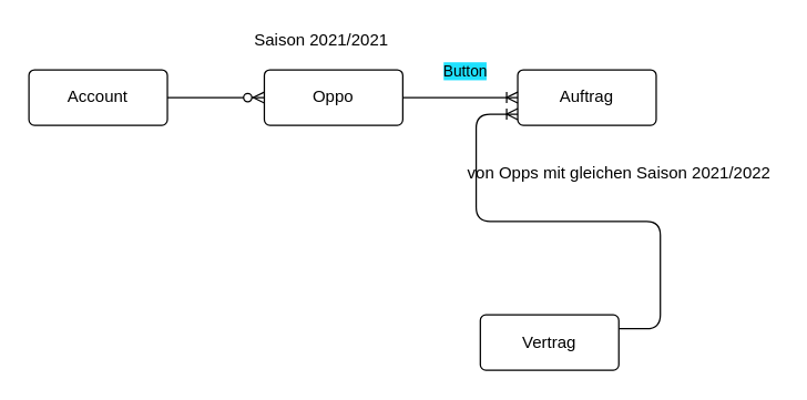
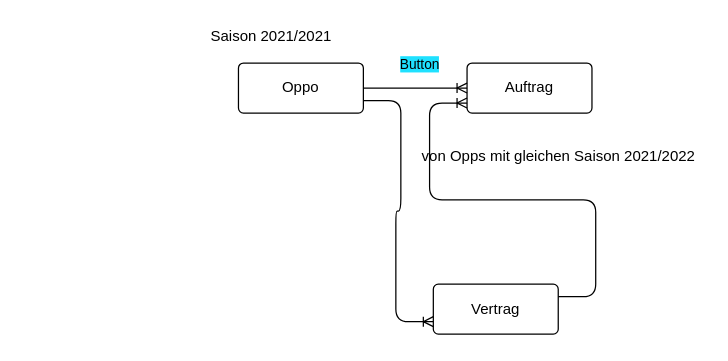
  <mxCell id="0" />
  <mxCell id="1" parent="0" />
  <mxCell id="2" value="Oppo" style="rounded=1;arcSize=10;whiteSpace=wrap;html=1;align=center;" vertex="1" parent="1"><mxGeometry x="190" y="50" width="100" height="40" as="geometry" /></mxCell>
  <mxCell id="3" value="Auftrag" style="rounded=1;arcSize=10;whiteSpace=wrap;html=1;align=center;" vertex="1" parent="1"><mxGeometry x="373" y="50" width="100" height="40" as="geometry" /></mxCell>
- <mxCell id="4" value="Account" style="rounded=1;arcSize=10;whiteSpace=wrap;html=1;align=center;" vertex="1" parent="1"><mxGeometry x="20" y="50" width="100" height="40" as="geometry" /></mxCell>
- <mxCell id="5" value="" style="edgeStyle=entityRelationEdgeStyle;fontSize=12;html=1;endArrow=ERzeroToMany;endFill=1;entryX=0;entryY=0.5;entryDx=0;entryDy=0;exitX=1;exitY=0.5;exitDx=0;exitDy=0;" edge="1" parent="1" source="4" target="2"><mxGeometry width="100" height="100" relative="1" as="geometry"><mxPoint x="300" y="80" as="sourcePoint" /><mxPoint x="400" y="-20" as="targetPoint" /></mxGeometry></mxCell>
  <mxCell id="6" value="Vertrag" style="rounded=1;arcSize=10;whiteSpace=wrap;html=1;align=center;" vertex="1" parent="1"><mxGeometry x="346" y="227" width="100" height="40" as="geometry" /></mxCell>
  <mxCell id="7" value="" style="edgeStyle=entityRelationEdgeStyle;fontSize=12;html=1;endArrow=ERoneToMany;exitX=1;exitY=0.5;exitDx=0;exitDy=0;entryX=0;entryY=0.5;entryDx=0;entryDy=0;" edge="1" parent="1" source="2" target="3"><mxGeometry width="100" height="100" relative="1" as="geometry"><mxPoint x="300" y="80" as="sourcePoint" /><mxPoint x="400" y="-20" as="targetPoint" /></mxGeometry></mxCell>
  <mxCell id="8" value="Button" style="edgeLabel;html=1;align=center;verticalAlign=middle;resizable=0;points=[];labelBackgroundColor=#1FE1FF;" vertex="1" connectable="0" parent="7"><mxGeometry x="0.062" y="3" relative="1" as="geometry"><mxPoint y="-17" as="offset" /></mxGeometry></mxCell>
+ <mxCell id="9" value="" style="edgeStyle=entityRelationEdgeStyle;fontSize=12;html=1;endArrow=ERoneToMany;entryX=0;entryY=0.75;entryDx=0;entryDy=0;exitX=1;exitY=0.75;exitDx=0;exitDy=0;" edge="1" parent="1" source="2" target="6"><mxGeometry width="100" height="100" relative="1" as="geometry"><mxPoint x="300" y="80" as="sourcePoint" /><mxPoint x="400" y="-20" as="targetPoint" /></mxGeometry></mxCell>
  <mxCell id="10" value="" style="edgeStyle=entityRelationEdgeStyle;fontSize=12;html=1;endArrow=ERoneToMany;exitX=1;exitY=0.25;exitDx=0;exitDy=0;" edge="1" parent="1" source="6"><mxGeometry width="100" height="100" relative="1" as="geometry"><mxPoint x="480" y="70" as="sourcePoint" /><mxPoint x="373" y="82" as="targetPoint" /></mxGeometry></mxCell>
  <mxCell id="11" value="von Opps mit gleichen Saison 2021/2022" style="text;html=1;align=center;verticalAlign=middle;resizable=0;points=[];autosize=1;strokeColor=none;" vertex="1" parent="1"><mxGeometry x="331" y="116" width="229" height="18" as="geometry" /></mxCell>
- <mxCell id="12" value="Saison 2021/2021" style="text;html=1;align=center;verticalAlign=middle;resizable=0;points=[];autosize=1;strokeColor=none;" vertex="1" parent="1"><mxGeometry x="177" y="20" width="107" height="18" as="geometry" /></mxCell>
+ <mxCell id="12" value="Saison 2021/2021" style="text;html=1;align=center;verticalAlign=middle;resizable=0;points=[];autosize=1;strokeColor=none;" vertex="1" parent="1"><mxGeometry x="162" y="20" width="107" height="18" as="geometry" /></mxCell>
